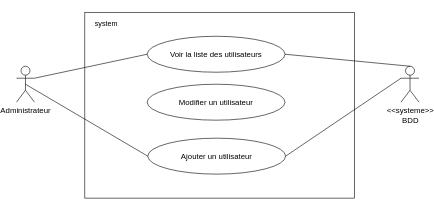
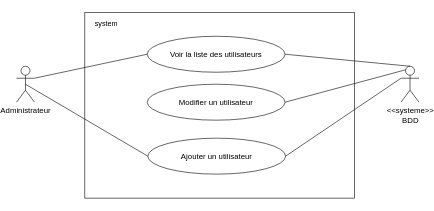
  <mxCell id="0" />
  <mxCell id="1" parent="0" />
  <mxCell id="2" value="" style="whiteSpace=wrap;html=1;" parent="1" vertex="1"><mxGeometry x="134" y="20" width="450" height="310" as="geometry" /></mxCell>
  <mxCell id="3" value="system" style="text;html=1;strokeColor=none;fillColor=none;align=center;verticalAlign=middle;whiteSpace=wrap;rounded=0;" parent="1" vertex="1"><mxGeometry x="150" y="30" width="40" height="20" as="geometry" /></mxCell>
  <mxCell id="4" value="Administrateur" style="shape=umlActor;verticalLabelPosition=bottom;labelBackgroundColor=#ffffff;verticalAlign=top;html=1;fontSize=13;" parent="1" vertex="1"><mxGeometry x="20" y="110" width="30" height="60" as="geometry" /></mxCell>
  <mxCell id="5" value="&amp;lt;&amp;lt;systeme&amp;gt;&amp;gt;&lt;br&gt;BDD" style="shape=umlActor;verticalLabelPosition=bottom;labelBackgroundColor=#ffffff;verticalAlign=top;html=1;fontSize=13;" parent="1" vertex="1"><mxGeometry x="661.5" y="110" width="30" height="60" as="geometry" /></mxCell>
  <mxCell id="6" value="Voir la liste des utilisateurs" style="ellipse;whiteSpace=wrap;html=1;fontSize=13;" parent="1" vertex="1"><mxGeometry x="238" y="60" width="230" height="60" as="geometry" /></mxCell>
  <mxCell id="7" value="Modifier un utilisateur" style="ellipse;whiteSpace=wrap;html=1;fontSize=13;" parent="1" vertex="1"><mxGeometry x="238" y="140" width="230" height="60" as="geometry" /></mxCell>
+ <mxCell id="8" value="" style="endArrow=none;html=1;fontSize=15;entryX=1;entryY=0.5;entryDx=0;entryDy=0;exitX=0.25;exitY=0.1;exitDx=0;exitDy=0;exitPerimeter=0;" parent="1" source="5" target="7" edge="1"><mxGeometry width="50" height="50" relative="1" as="geometry"><mxPoint x="620" y="210" as="sourcePoint" /><mxPoint x="478" y="333" as="targetPoint" /></mxGeometry></mxCell>
  <mxCell id="9" value="" style="endArrow=none;html=1;fontSize=15;entryX=1;entryY=0.5;entryDx=0;entryDy=0;exitX=0.5;exitY=0;exitDx=0;exitDy=0;exitPerimeter=0;" parent="1" source="5" target="6" edge="1"><mxGeometry width="50" height="50" relative="1" as="geometry"><mxPoint x="657.5" y="279" as="sourcePoint" /><mxPoint x="478" y="220" as="targetPoint" /></mxGeometry></mxCell>
  <mxCell id="10" value="" style="endArrow=none;html=1;fontSize=15;entryX=0;entryY=0.5;entryDx=0;entryDy=0;exitX=1;exitY=0.333;exitDx=0;exitDy=0;exitPerimeter=0;" parent="1" source="4" target="6" edge="1"><mxGeometry width="50" height="50" relative="1" as="geometry"><mxPoint x="10" y="660" as="sourcePoint" /><mxPoint x="60" y="610" as="targetPoint" /></mxGeometry></mxCell>
  <mxCell id="11" value="Ajouter un utilisateur" style="ellipse;whiteSpace=wrap;html=1;fontSize=13;" parent="1" vertex="1"><mxGeometry x="239" y="230" width="230" height="60" as="geometry" /></mxCell>
  <mxCell id="12" value="" style="endArrow=none;html=1;fontSize=15;entryX=0;entryY=0.5;entryDx=0;entryDy=0;exitX=0.5;exitY=0.5;exitDx=0;exitDy=0;exitPerimeter=0;" parent="1" source="4" target="11" edge="1"><mxGeometry width="50" height="50" relative="1" as="geometry"><mxPoint x="56.5" y="251.5" as="sourcePoint" /><mxPoint x="248" y="180" as="targetPoint" /></mxGeometry></mxCell>
  <mxCell id="13" value="" style="endArrow=none;html=1;fontSize=15;entryX=0;entryY=0.333;entryDx=0;entryDy=0;exitX=1;exitY=0.5;exitDx=0;exitDy=0;entryPerimeter=0;" parent="1" source="11" target="5" edge="1"><mxGeometry width="50" height="50" relative="1" as="geometry"><mxPoint x="101.5" y="271.5" as="sourcePoint" /><mxPoint x="661.5" y="218.5" as="targetPoint" /></mxGeometry></mxCell>
